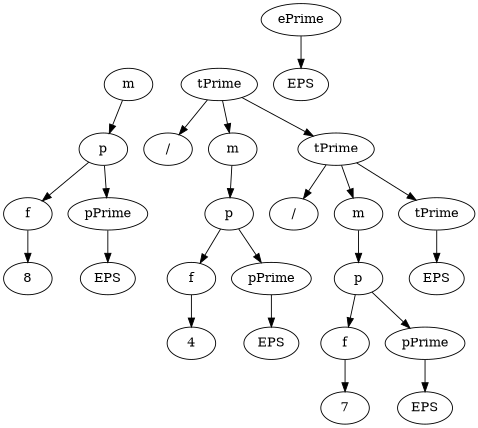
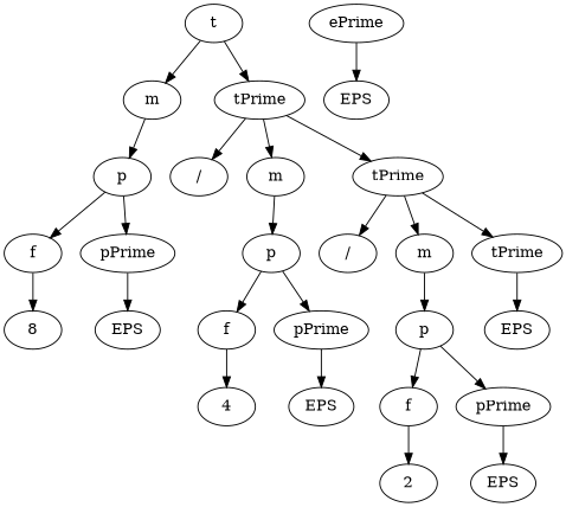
  digraph {
+   n1 [label=t]
    n2 [label=m]
    n3 [label=tPrime]
    n4 [label=ePrime]
    n5 [label=EPS]
    n6 [label=p]
    n7 [label="/"]
    n8 [label=m]
    n9 [label=tPrime]
    n10 [label=f]
    n11 [label=pPrime]
    n12 [label=p]
    n13 [label="/"]
    n14 [label=m]
    n15 [label=tPrime]
    n16 [label=8]
    n17 [label=EPS]
    n18 [label=f]
    n19 [label=pPrime]
    n20 [label=p]
    n21 [label=EPS]
    n22 [label=4]
    n23 [label=EPS]
    n24 [label=f]
    n25 [label=pPrime]
-   n26 [label=7]
+   n26 [label=2]
    n27 [label=EPS]
+   n1 -> n2
+   n1 -> n3
    n2 -> n6
    n3 -> n7
    n3 -> n8
    n3 -> n9
    n4 -> n5
    n6 -> n10
    n6 -> n11
    n8 -> n12
    n9 -> n13
    n9 -> n14
    n9 -> n15
    n10 -> n16
    n11 -> n17
    n12 -> n18
    n12 -> n19
    n14 -> n20
    n15 -> n21
    n18 -> n22
    n19 -> n23
    n20 -> n24
    n20 -> n25
    n24 -> n26
    n25 -> n27
  }
